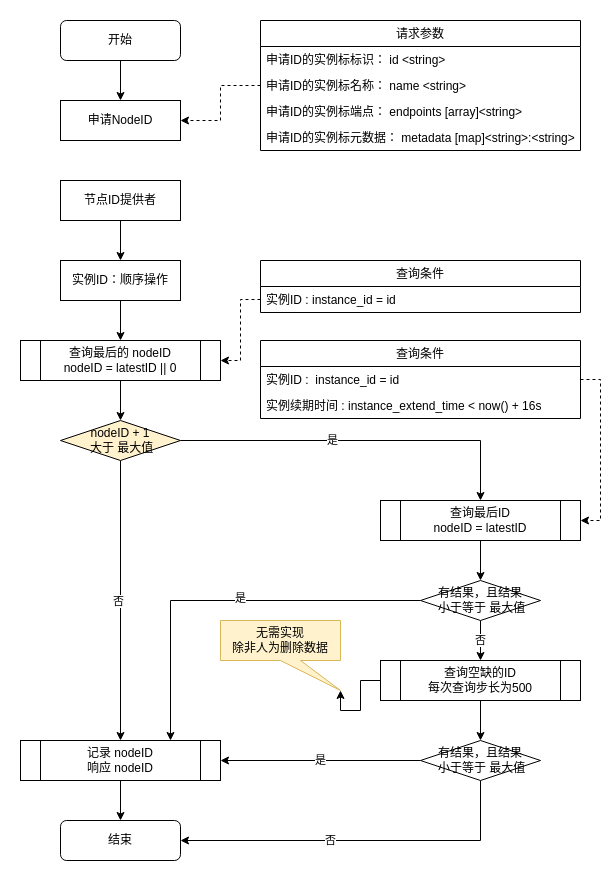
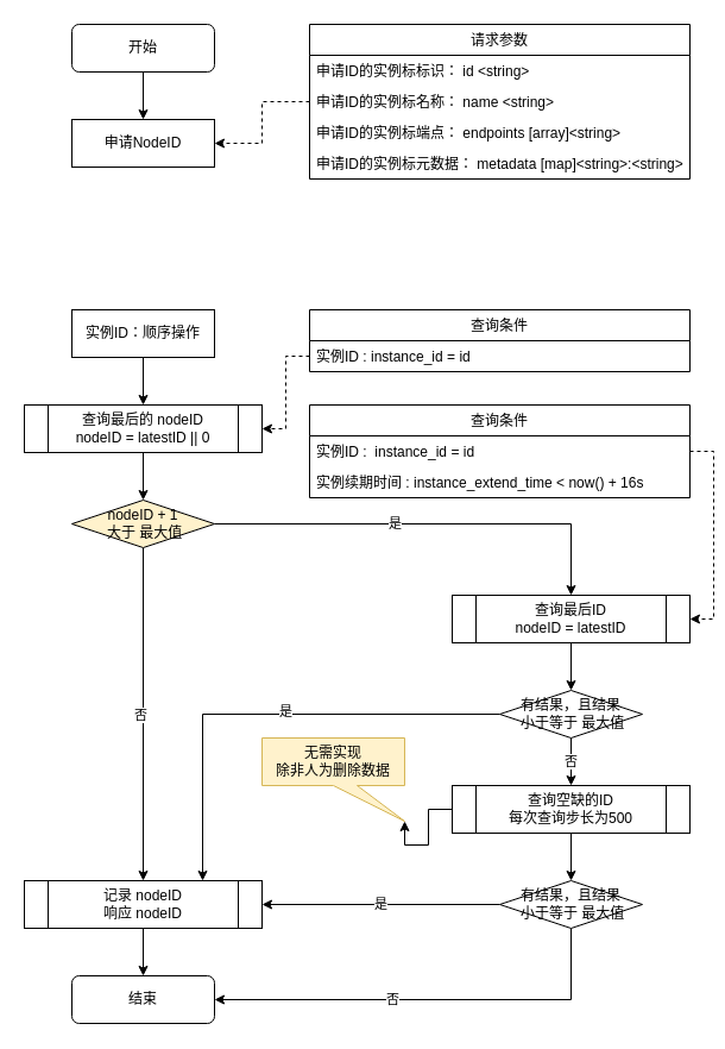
  <mxCell id="0" />
  <mxCell id="1" parent="0" />
  <mxCell id="2" style="edgeStyle=orthogonalEdgeStyle;rounded=0;orthogonalLoop=1;jettySize=auto;html=1;exitX=0.5;exitY=1;exitDx=0;exitDy=0;entryX=0.5;entryY=0;entryDx=0;entryDy=0;" parent="1" source="3" target="4" edge="1"><mxGeometry relative="1" as="geometry" /></mxCell>
  <mxCell id="3" value="开始" style="rounded=1;whiteSpace=wrap;html=1;" parent="1" vertex="1"><mxGeometry x="60" y="20" width="120" height="40" as="geometry" /></mxCell>
  <mxCell id="4" value="申请NodeID" style="rounded=0;whiteSpace=wrap;html=1;" parent="1" vertex="1"><mxGeometry x="60" y="100" width="120" height="40" as="geometry" /></mxCell>
  <mxCell id="5" value="请求参数" style="swimlane;fontStyle=0;childLayout=stackLayout;horizontal=1;startSize=26;fillColor=none;horizontalStack=0;resizeParent=1;resizeParentMax=0;resizeLast=0;collapsible=1;marginBottom=0;" parent="1" vertex="1"><mxGeometry x="260" y="20" width="320" height="130" as="geometry" /></mxCell>
  <mxCell id="6" value="申请ID的实例标标识： id &lt;string&gt;" style="text;strokeColor=none;fillColor=none;align=left;verticalAlign=top;spacingLeft=4;spacingRight=4;overflow=hidden;rotatable=0;points=[[0,0.5],[1,0.5]];portConstraint=eastwest;" parent="5" vertex="1"><mxGeometry y="26" width="320" height="26" as="geometry" /></mxCell>
  <mxCell id="7" value="申请ID的实例标名称： name &lt;string&gt;" style="text;strokeColor=none;fillColor=none;align=left;verticalAlign=top;spacingLeft=4;spacingRight=4;overflow=hidden;rotatable=0;points=[[0,0.5],[1,0.5]];portConstraint=eastwest;" parent="5" vertex="1"><mxGeometry y="52" width="320" height="26" as="geometry" /></mxCell>
  <mxCell id="8" value="申请ID的实例标端点： endpoints [array]&lt;string&gt;" style="text;strokeColor=none;fillColor=none;align=left;verticalAlign=top;spacingLeft=4;spacingRight=4;overflow=hidden;rotatable=0;points=[[0,0.5],[1,0.5]];portConstraint=eastwest;" parent="5" vertex="1"><mxGeometry y="78" width="320" height="26" as="geometry" /></mxCell>
  <mxCell id="9" value="申请ID的实例标元数据： metadata [map]&lt;string&gt;:&lt;string&gt;" style="text;strokeColor=none;fillColor=none;align=left;verticalAlign=top;spacingLeft=4;spacingRight=4;overflow=hidden;rotatable=0;points=[[0,0.5],[1,0.5]];portConstraint=eastwest;" parent="5" vertex="1"><mxGeometry y="104" width="320" height="26" as="geometry" /></mxCell>
  <mxCell id="10" style="edgeStyle=orthogonalEdgeStyle;rounded=0;orthogonalLoop=1;jettySize=auto;html=1;exitX=0;exitY=0.5;exitDx=0;exitDy=0;entryX=1;entryY=0.5;entryDx=0;entryDy=0;dashed=1;" parent="1" source="7" target="4" edge="1"><mxGeometry relative="1" as="geometry" /></mxCell>
- <mxCell id="11" style="edgeStyle=orthogonalEdgeStyle;rounded=0;orthogonalLoop=1;jettySize=auto;html=1;exitX=0.5;exitY=1;exitDx=0;exitDy=0;entryX=0.5;entryY=0;entryDx=0;entryDy=0;" parent="1" source="12" target="14" edge="1"><mxGeometry relative="1" as="geometry" /></mxCell>
- <mxCell id="12" value="节点ID提供者" style="rounded=0;whiteSpace=wrap;html=1;" parent="1" vertex="1"><mxGeometry x="60" y="180" width="120" height="40" as="geometry" /></mxCell>
  <mxCell id="13" style="edgeStyle=orthogonalEdgeStyle;rounded=0;orthogonalLoop=1;jettySize=auto;html=1;exitX=0.5;exitY=1;exitDx=0;exitDy=0;entryX=0.5;entryY=0;entryDx=0;entryDy=0;" parent="1" source="14" target="16" edge="1"><mxGeometry relative="1" as="geometry" /></mxCell>
  <mxCell id="14" value="实例ID：顺序操作" style="rounded=0;whiteSpace=wrap;html=1;" parent="1" vertex="1"><mxGeometry x="60" y="260" width="120" height="40" as="geometry" /></mxCell>
  <mxCell id="15" style="edgeStyle=orthogonalEdgeStyle;rounded=0;orthogonalLoop=1;jettySize=auto;html=1;exitX=0.5;exitY=1;exitDx=0;exitDy=0;" parent="1" source="16" target="24" edge="1"><mxGeometry relative="1" as="geometry" /></mxCell>
  <mxCell id="16" value="查询最后的 nodeID&lt;br&gt;nodeID = latestID || 0" style="shape=process;whiteSpace=wrap;html=1;backgroundOutline=1;" parent="1" vertex="1"><mxGeometry x="20" y="340" width="200" height="40" as="geometry" /></mxCell>
  <mxCell id="17" value="查询条件" style="swimlane;fontStyle=0;childLayout=stackLayout;horizontal=1;startSize=26;fillColor=none;horizontalStack=0;resizeParent=1;resizeParentMax=0;resizeLast=0;collapsible=1;marginBottom=0;" parent="1" vertex="1"><mxGeometry x="260" y="260" width="320" height="52" as="geometry" /></mxCell>
  <mxCell id="18" value="实例ID : instance_id = id" style="text;strokeColor=none;fillColor=none;align=left;verticalAlign=top;spacingLeft=4;spacingRight=4;overflow=hidden;rotatable=0;points=[[0,0.5],[1,0.5]];portConstraint=eastwest;" parent="17" vertex="1"><mxGeometry y="26" width="320" height="26" as="geometry" /></mxCell>
  <mxCell id="19" style="edgeStyle=orthogonalEdgeStyle;rounded=0;orthogonalLoop=1;jettySize=auto;html=1;exitX=0;exitY=0.5;exitDx=0;exitDy=0;entryX=1;entryY=0.5;entryDx=0;entryDy=0;dashed=1;" parent="1" source="18" target="16" edge="1"><mxGeometry relative="1" as="geometry" /></mxCell>
  <mxCell id="20" style="edgeStyle=orthogonalEdgeStyle;rounded=0;orthogonalLoop=1;jettySize=auto;html=1;exitX=0.5;exitY=1;exitDx=0;exitDy=0;entryX=0.5;entryY=0;entryDx=0;entryDy=0;" parent="1" source="24" target="26" edge="1"><mxGeometry relative="1" as="geometry" /></mxCell>
  <mxCell id="21" value="否" style="edgeLabel;html=1;align=center;verticalAlign=middle;resizable=0;points=[];" parent="20" vertex="1" connectable="0"><mxGeometry y="-3" relative="1" as="geometry"><mxPoint as="offset" /></mxGeometry></mxCell>
  <mxCell id="22" style="edgeStyle=orthogonalEdgeStyle;rounded=0;orthogonalLoop=1;jettySize=auto;html=1;exitX=1;exitY=0.5;exitDx=0;exitDy=0;" parent="1" source="24" target="28" edge="1"><mxGeometry relative="1" as="geometry" /></mxCell>
  <mxCell id="23" value="是" style="edgeLabel;html=1;align=center;verticalAlign=middle;resizable=0;points=[];" parent="22" vertex="1" connectable="0"><mxGeometry x="-0.163" y="1" relative="1" as="geometry"><mxPoint as="offset" /></mxGeometry></mxCell>
  <mxCell id="24" value="nodeID + 1&lt;br&gt;&amp;nbsp;大于 最大值" style="rhombus;whiteSpace=wrap;html=1;fillColor=#fff2cc;" parent="1" vertex="1"><mxGeometry x="60" y="420" width="120" height="40" as="geometry" /></mxCell>
  <mxCell id="25" style="edgeStyle=orthogonalEdgeStyle;rounded=0;orthogonalLoop=1;jettySize=auto;html=1;exitX=0.5;exitY=1;exitDx=0;exitDy=0;" parent="1" source="26" target="37" edge="1"><mxGeometry relative="1" as="geometry" /></mxCell>
  <mxCell id="26" value="记录 nodeID&lt;br&gt;响应 nodeID" style="shape=process;whiteSpace=wrap;html=1;backgroundOutline=1;" parent="1" vertex="1"><mxGeometry x="20" y="740" width="200" height="40" as="geometry" /></mxCell>
  <mxCell id="27" style="edgeStyle=orthogonalEdgeStyle;rounded=0;orthogonalLoop=1;jettySize=auto;html=1;exitX=0.5;exitY=1;exitDx=0;exitDy=0;entryX=0.5;entryY=0;entryDx=0;entryDy=0;" parent="1" source="28" target="32" edge="1"><mxGeometry relative="1" as="geometry" /></mxCell>
  <mxCell id="28" value="查询最后ID&lt;br&gt;nodeID = latestID" style="shape=process;whiteSpace=wrap;html=1;backgroundOutline=1;" parent="1" vertex="1"><mxGeometry x="380" y="500" width="200" height="40" as="geometry" /></mxCell>
  <mxCell id="29" style="edgeStyle=orthogonalEdgeStyle;rounded=0;orthogonalLoop=1;jettySize=auto;html=1;exitX=0;exitY=0.5;exitDx=0;exitDy=0;entryX=0.75;entryY=0;entryDx=0;entryDy=0;" parent="1" source="32" target="26" edge="1"><mxGeometry relative="1" as="geometry" /></mxCell>
  <mxCell id="30" value="是" style="edgeLabel;html=1;align=center;verticalAlign=middle;resizable=0;points=[];" parent="29" vertex="1" connectable="0"><mxGeometry x="-0.065" y="-3" relative="1" as="geometry"><mxPoint x="1" as="offset" /></mxGeometry></mxCell>
  <mxCell id="31" value="否" style="edgeStyle=orthogonalEdgeStyle;rounded=0;orthogonalLoop=1;jettySize=auto;html=1;exitX=0.5;exitY=1;exitDx=0;exitDy=0;" parent="1" source="32" target="40" edge="1"><mxGeometry relative="1" as="geometry" /></mxCell>
  <mxCell id="32" value="有结果，且结果&lt;br&gt;&amp;nbsp;小于等于 最大值" style="rhombus;whiteSpace=wrap;html=1;" parent="1" vertex="1"><mxGeometry x="420" y="580" width="120" height="40" as="geometry" /></mxCell>
  <mxCell id="33" value="查询条件" style="swimlane;fontStyle=0;childLayout=stackLayout;horizontal=1;startSize=26;fillColor=none;horizontalStack=0;resizeParent=1;resizeParentMax=0;resizeLast=0;collapsible=1;marginBottom=0;" parent="1" vertex="1"><mxGeometry x="260" y="340" width="320" height="78" as="geometry" /></mxCell>
  <mxCell id="34" value="实例ID :  instance_id = id" style="text;strokeColor=none;fillColor=none;align=left;verticalAlign=top;spacingLeft=4;spacingRight=4;overflow=hidden;rotatable=0;points=[[0,0.5],[1,0.5]];portConstraint=eastwest;" parent="33" vertex="1"><mxGeometry y="26" width="320" height="26" as="geometry" /></mxCell>
  <mxCell id="35" value="实例续期时间 : instance_extend_time &lt; now() + 16s" style="text;strokeColor=none;fillColor=none;align=left;verticalAlign=top;spacingLeft=4;spacingRight=4;overflow=hidden;rotatable=0;points=[[0,0.5],[1,0.5]];portConstraint=eastwest;" parent="33" vertex="1"><mxGeometry y="52" width="320" height="26" as="geometry" /></mxCell>
  <mxCell id="36" style="edgeStyle=orthogonalEdgeStyle;rounded=0;orthogonalLoop=1;jettySize=auto;html=1;exitX=1;exitY=0.5;exitDx=0;exitDy=0;entryX=1;entryY=0.5;entryDx=0;entryDy=0;dashed=1;" parent="1" source="34" target="28" edge="1"><mxGeometry relative="1" as="geometry" /></mxCell>
  <mxCell id="37" value="结束" style="rounded=1;whiteSpace=wrap;html=1;" parent="1" vertex="1"><mxGeometry x="60" y="820" width="120" height="40" as="geometry" /></mxCell>
  <mxCell id="38" style="edgeStyle=orthogonalEdgeStyle;rounded=0;orthogonalLoop=1;jettySize=auto;html=1;exitX=0.5;exitY=1;exitDx=0;exitDy=0;entryX=0.5;entryY=0;entryDx=0;entryDy=0;" parent="1" source="40" target="43" edge="1"><mxGeometry relative="1" as="geometry" /></mxCell>
  <mxCell id="39" style="edgeStyle=orthogonalEdgeStyle;rounded=0;orthogonalLoop=1;jettySize=auto;html=1;exitX=0;exitY=0.5;exitDx=0;exitDy=0;entryX=0;entryY=0;entryDx=120;entryDy=70;entryPerimeter=0;" parent="1" source="40" target="44" edge="1"><mxGeometry relative="1" as="geometry" /></mxCell>
  <mxCell id="40" value="查询空缺的ID&lt;br&gt;每次查询步长为500" style="shape=process;whiteSpace=wrap;html=1;backgroundOutline=1;" parent="1" vertex="1"><mxGeometry x="380" y="660" width="200" height="40" as="geometry" /></mxCell>
  <mxCell id="41" value="是" style="edgeStyle=orthogonalEdgeStyle;rounded=0;orthogonalLoop=1;jettySize=auto;html=1;exitX=0;exitY=0.5;exitDx=0;exitDy=0;" parent="1" source="43" target="26" edge="1"><mxGeometry relative="1" as="geometry" /></mxCell>
  <mxCell id="42" value="否" style="edgeStyle=orthogonalEdgeStyle;rounded=0;orthogonalLoop=1;jettySize=auto;html=1;exitX=0.5;exitY=1;exitDx=0;exitDy=0;entryX=1;entryY=0.5;entryDx=0;entryDy=0;" parent="1" source="43" target="37" edge="1"><mxGeometry x="0.167" relative="1" as="geometry"><mxPoint as="offset" /></mxGeometry></mxCell>
  <mxCell id="43" value="有结果，且结果&lt;br&gt;&amp;nbsp;小于等于 最大值" style="rhombus;whiteSpace=wrap;html=1;" parent="1" vertex="1"><mxGeometry x="420" y="740" width="120" height="40" as="geometry" /></mxCell>
  <mxCell id="44" value="无需实现&lt;br&gt;除非人为删除数据" style="shape=callout;whiteSpace=wrap;html=1;perimeter=calloutPerimeter;position2=1;fillColor=#fff2cc;strokeColor=#d6b656;" parent="1" vertex="1"><mxGeometry x="220" y="620" width="120" height="70" as="geometry" /></mxCell>
